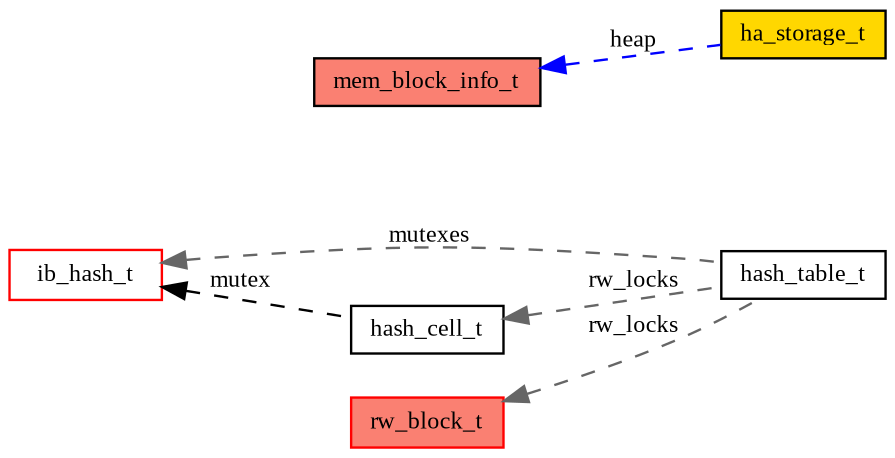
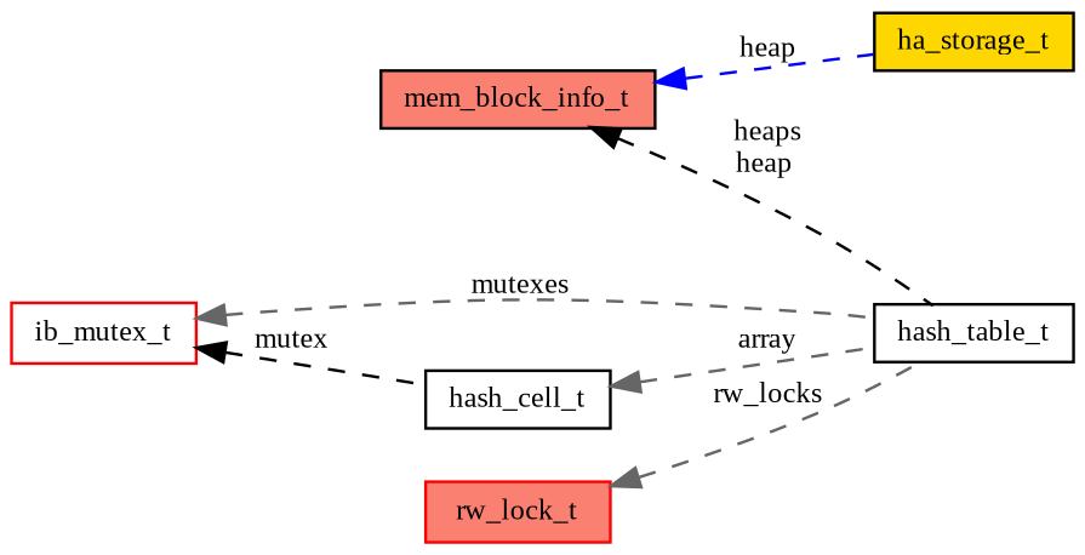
  digraph {
    fontname="Liberation Serif"
    rankdir=LR
    node [color=black fillcolor=white fontname="Liberation Serif" fontsize=10 shape=record style=filled]
    edge [color=gray40 dir=back fontname="Liberation Serif" fontsize=10 labelfontname=FreeSans labelfontsize=10 style=dashed]
    n1 [fillcolor=gold fontcolor=black height=0.2 label=ha_storage_t width=0.4]
    n2 [height=0.2 label=hash_table_t width=0.4]
    n3 [fillcolor=salmon height=0.2 label=mem_block_info_t width=0.4]
    n4 [height=0.2 label=hash_cell_t width=0.4]
-   n5 [color=red height=0.2 label=ib_hash_t width=0.4]
-   n6 [color=red fillcolor=salmon height=0.2 label=rw_block_t width=0.4]
+   n5 [color=red height=0.2 label=ib_mutex_t width=0.4]
+   n6 [color=red fillcolor=salmon height=0.2 label=rw_lock_t width=0.4]
    n3 -> n1 [color=blue label=" heap"]
-   n4 -> n2 [label=" rw_locks"]
+   n3 -> n2 [color=black label=" heaps\nheap"]
+   n4 -> n2 [label=" array"]
    n5 -> n2 [label=" mutexes"]
    n5 -> n4 [color=black label=" mutex"]
    n6 -> n2 [label=" rw_locks"]
  }
